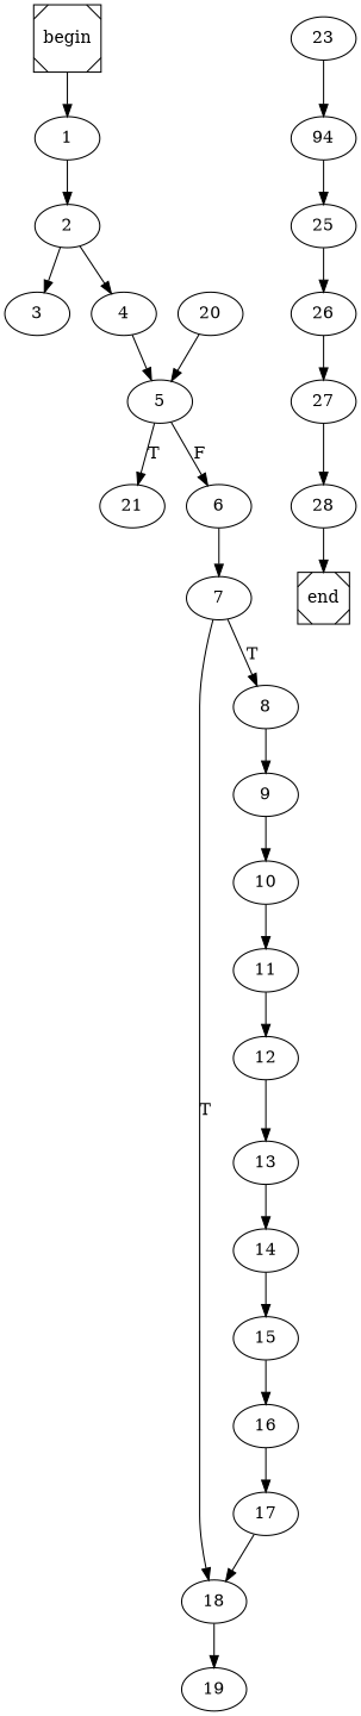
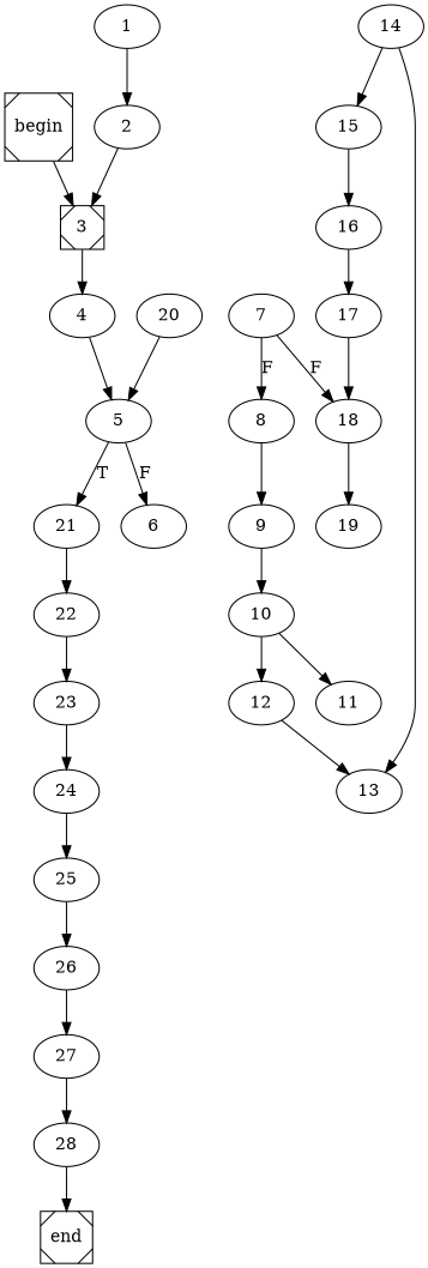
  digraph {
    begin [shape=Msquare]
    1
    2
    end [shape=Msquare]
-   3
+   3 [shape=Msquare]
    4
    5
    21
    6
+   22
    7
    23
    18
    8
    19
    9
    10
    11
    12
    13
    14
    15
    16
    17
    20
-   24 [label=94]
+   24
    25
    26
    27
    28
-   begin -> 1
+   begin -> 3
    1 -> 2
    2 -> 3
-   2 -> 4
+   3 -> 4
    4 -> 5
    5 -> 21 [label=T]
    5 -> 6 [label=F]
-   6 -> 7
-   7 -> 18 [label=T]
-   7 -> 8 [label=T]
+   21 -> 22
+   22 -> 23
+   7 -> 18 [label=F]
+   7 -> 8 [label=F]
    23 -> 24
    18 -> 19
    8 -> 9
    9 -> 10
    10 -> 11
-   11 -> 12
+   10 -> 12
    12 -> 13
-   13 -> 14
+   14 -> 13
    14 -> 15
    15 -> 16
    16 -> 17
    17 -> 18
    20 -> 5
    24 -> 25
    25 -> 26
    26 -> 27
    27 -> 28
    28 -> end
  }
